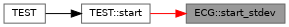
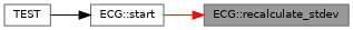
  digraph {
    rankdir=RL
    node [color=grey40 fillcolor=white fontname=Helvetica fontsize=10 shape=box style=filled]
    edge [dir=back fontname=Helvetica fontsize=10 labelfontname=Helvetica labelfontsize=10 style=solid]
-   n1 [color=gray40 fillcolor=grey60 fontcolor=black height=0.2 label="ECG::start_stdev" width=0.4]
-   n2 [height=0.2 label="TEST::start" width=0.4]
+   n1 [color=gray40 fillcolor=grey60 fontcolor=black height=0.2 label="ECG::recalculate_stdev" width=0.4]
+   n2 [height=0.2 label="ECG::start" width=0.4]
    n3 [height=0.2 label=TEST width=0.4]
    n1 -> n2 [color=red]
    n2 -> n3 [color=black]
  }
